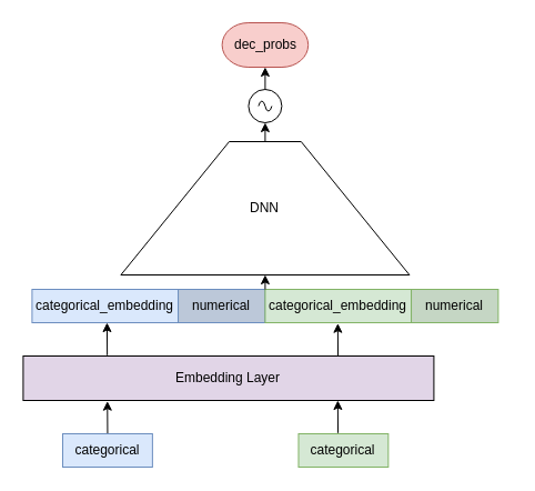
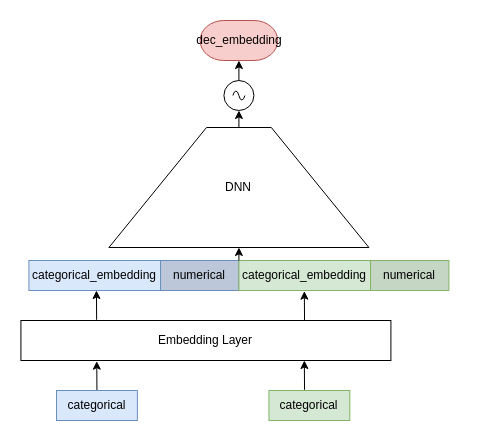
  <mxCell id="0" />
  <mxCell id="1" parent="0" />
  <mxCell id="2" value="" style="group" vertex="1" connectable="0" parent="1"><mxGeometry x="166.594" y="390" width="293.056" height="30" as="geometry" /></mxCell>
  <mxCell id="3" value="" style="group" vertex="1" connectable="0" parent="2"><mxGeometry x="101.88" width="191.176" height="30" as="geometry" /></mxCell>
  <mxCell id="4" value="categorical" style="rounded=0;whiteSpace=wrap;html=1;fillColor=#d5e8d4;strokeColor=#82b366;" vertex="1" parent="3"><mxGeometry width="80.882" height="30" as="geometry" /></mxCell>
- <mxCell id="5" value="Embedding Layer" style="rounded=0;whiteSpace=wrap;html=1;strokeWidth=1;fillColor=#e1d5e7;" vertex="1" parent="1"><mxGeometry x="20.41" y="320" width="370" height="40" as="geometry" /></mxCell>
+ <mxCell id="5" value="Embedding Layer" style="rounded=0;whiteSpace=wrap;html=1;strokeWidth=1;" vertex="1" parent="1"><mxGeometry x="20.41" y="320" width="370" height="40" as="geometry" /></mxCell>
  <mxCell id="6" value="" style="group" vertex="1" connectable="0" parent="1"><mxGeometry x="28.41" y="260" width="311.18" height="30" as="geometry" /></mxCell>
  <mxCell id="7" value="categorical_embedding" style="rounded=0;whiteSpace=wrap;html=1;fillColor=#dae8fc;strokeColor=#6c8ebf;" vertex="1" parent="6"><mxGeometry width="131.653" height="30" as="geometry" /></mxCell>
  <mxCell id="8" value="numerical" style="rounded=0;whiteSpace=wrap;html=1;fillColor=#BCC8D9;strokeColor=#6c8ebf;" vertex="1" parent="6"><mxGeometry x="131.65" width="78.35" height="30" as="geometry" /></mxCell>
  <mxCell id="9" value="categorical_embedding" style="rounded=0;whiteSpace=wrap;html=1;fillColor=#d5e8d4;strokeColor=#82b366;" vertex="1" parent="1"><mxGeometry x="238.41" y="260" width="131.653" height="30" as="geometry" /></mxCell>
  <mxCell id="10" value="numerical" style="rounded=0;whiteSpace=wrap;html=1;fillColor=#C5D6C4;strokeColor=#82b366;" vertex="1" parent="1"><mxGeometry x="370.06" y="260" width="78.35" height="30" as="geometry" /></mxCell>
  <mxCell id="11" style="edgeStyle=none;html=1;exitX=0.5;exitY=0;exitDx=0;exitDy=0;entryX=0.5;entryY=1;entryDx=0;entryDy=0;entryPerimeter=0;" edge="1" parent="1" source="12" target="14"><mxGeometry relative="1" as="geometry" /></mxCell>
  <mxCell id="12" value="DNN" style="shape=trapezoid;perimeter=trapezoidPerimeter;whiteSpace=wrap;html=1;fixedSize=1;size=97.59;" vertex="1" parent="1"><mxGeometry x="108.41" y="127" width="260" height="120" as="geometry" /></mxCell>
  <mxCell id="13" style="edgeStyle=none;html=1;exitX=0.5;exitY=0;exitDx=0;exitDy=0;exitPerimeter=0;" edge="1" parent="1" source="14"><mxGeometry relative="1" as="geometry"><mxPoint x="238.41" y="60" as="targetPoint" /></mxGeometry></mxCell>
  <mxCell id="14" value="" style="pointerEvents=1;verticalLabelPosition=bottom;shadow=0;dashed=0;align=center;html=1;verticalAlign=top;shape=mxgraph.electrical.signal_sources.source;aspect=fixed;points=[[0.5,0,0],[1,0.5,0],[0.5,1,0],[0,0.5,0]];elSignalType=ac;" vertex="1" parent="1"><mxGeometry x="223.41" y="80" width="30" height="30" as="geometry" /></mxCell>
- <mxCell id="15" value="&lt;span&gt;dec_probs&lt;/span&gt;" style="strokeWidth=1;html=1;shape=mxgraph.flowchart.terminator;whiteSpace=wrap;fillColor=#f8cecc;strokeColor=#b85450;" vertex="1" parent="1"><mxGeometry x="199.61" y="20" width="77.59" height="40" as="geometry" /></mxCell>
+ <mxCell id="15" value="&lt;span&gt;dec_embedding&lt;/span&gt;" style="strokeWidth=1;html=1;shape=mxgraph.flowchart.terminator;whiteSpace=wrap;fillColor=#f8cecc;strokeColor=#b85450;" vertex="1" parent="1"><mxGeometry x="199.61" y="20" width="77.59" height="40" as="geometry" /></mxCell>
  <mxCell id="16" style="edgeStyle=none;html=1;exitX=1;exitY=0;exitDx=0;exitDy=0;entryX=0.5;entryY=1;entryDx=0;entryDy=0;" edge="1" parent="1" source="8" target="12"><mxGeometry relative="1" as="geometry" /></mxCell>
  <mxCell id="17" style="edgeStyle=none;html=1;exitX=0.5;exitY=0;exitDx=0;exitDy=0;entryX=0.205;entryY=1.017;entryDx=0;entryDy=0;entryPerimeter=0;" edge="1" parent="1" source="18" target="5"><mxGeometry relative="1" as="geometry" /></mxCell>
  <mxCell id="18" value="categorical" style="rounded=0;whiteSpace=wrap;html=1;fillColor=#dae8fc;strokeColor=#6c8ebf;" vertex="1" parent="1"><mxGeometry x="56.004" y="390" width="80.882" height="30" as="geometry" /></mxCell>
  <mxCell id="19" style="edgeStyle=none;html=1;exitX=0.5;exitY=0;exitDx=0;exitDy=0;entryX=0.205;entryY=1.017;entryDx=0;entryDy=0;entryPerimeter=0;" edge="1" parent="1"><mxGeometry relative="1" as="geometry"><mxPoint x="96.125" y="319.32" as="sourcePoint" /><mxPoint x="95.94" y="290" as="targetPoint" /></mxGeometry></mxCell>
  <mxCell id="20" style="edgeStyle=none;html=1;exitX=0.5;exitY=0;exitDx=0;exitDy=0;entryX=0.205;entryY=1.017;entryDx=0;entryDy=0;entryPerimeter=0;" edge="1" parent="1"><mxGeometry relative="1" as="geometry"><mxPoint x="304.035" y="389.32" as="sourcePoint" /><mxPoint x="303.85" y="360" as="targetPoint" /></mxGeometry></mxCell>
  <mxCell id="21" style="edgeStyle=none;html=1;exitX=0.5;exitY=0;exitDx=0;exitDy=0;entryX=0.205;entryY=1.017;entryDx=0;entryDy=0;entryPerimeter=0;" edge="1" parent="1"><mxGeometry relative="1" as="geometry"><mxPoint x="304.035" y="320" as="sourcePoint" /><mxPoint x="303.85" y="290.68" as="targetPoint" /></mxGeometry></mxCell>
